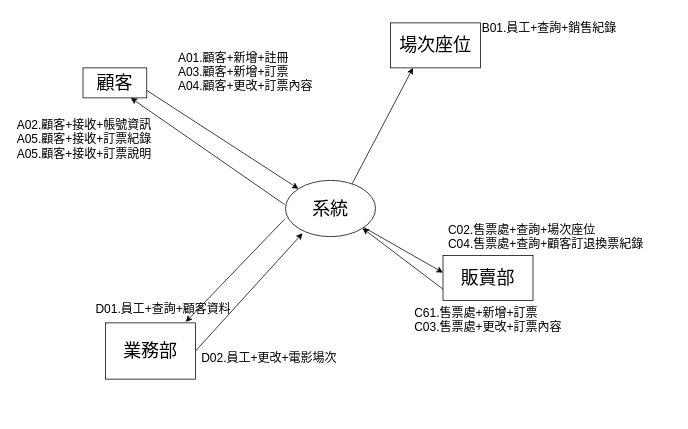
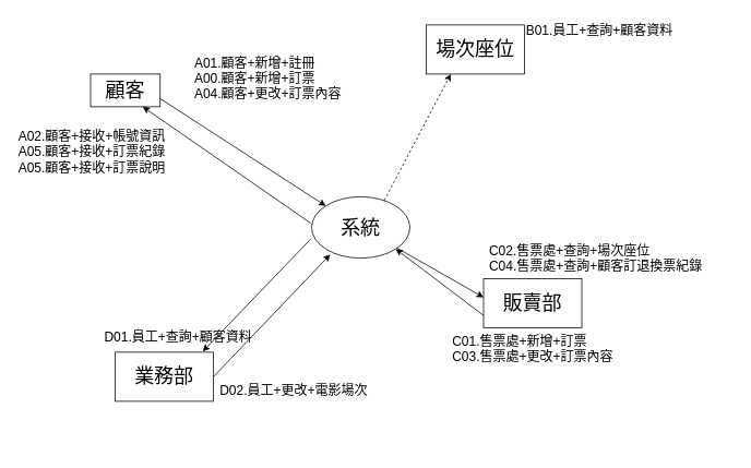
  <mxCell id="0" />
  <mxCell id="1" parent="0" />
  <mxCell id="2" value="&lt;font style=&quot;font-size: 24px&quot;&gt;顧客&lt;/font&gt;" style="rounded=0;whiteSpace=wrap;html=1;" vertex="1" parent="1"><mxGeometry x="110" y="90" width="85" height="40" as="geometry" /></mxCell>
  <mxCell id="3" value="&lt;font style=&quot;font-size: 24px&quot;&gt;場次座位&lt;/font&gt;" style="rounded=0;whiteSpace=wrap;html=1;" vertex="1" parent="1"><mxGeometry x="520" y="30" width="120" height="60" as="geometry" /></mxCell>
  <mxCell id="4" value="&lt;font style=&quot;font-size: 24px&quot;&gt;系統&lt;/font&gt;" style="ellipse;whiteSpace=wrap;html=1;aspect=fixed;" vertex="1" parent="1"><mxGeometry x="380" y="240" width="120" height="75" as="geometry" /></mxCell>
  <mxCell id="5" value="&lt;font style=&quot;font-size: 24px&quot;&gt;販賣部&lt;/font&gt;" style="rounded=0;whiteSpace=wrap;html=1;" vertex="1" parent="1"><mxGeometry x="590" y="340" width="120" height="60" as="geometry" /></mxCell>
- <mxCell id="6" value="&lt;font style=&quot;font-size: 24px&quot;&gt;業務部&lt;/font&gt;" style="rounded=0;whiteSpace=wrap;html=1;" vertex="1" parent="1"><mxGeometry x="140" y="430" width="120" height="75" as="geometry" /></mxCell>
- <mxCell id="7" value="A01.顧客+新增+註冊&lt;br&gt;A03.顧客+新增+訂票&lt;br&gt;A04.顧客+更改+訂票內容" style="text;html=1;strokeColor=none;fillColor=none;align=left;verticalAlign=top;whiteSpace=wrap;rounded=0;fontSize=16;horizontal=1;" vertex="1" parent="1"><mxGeometry x="235" y="60" width="210" height="90" as="geometry" /></mxCell>
+ <mxCell id="6" value="&lt;font style=&quot;font-size: 24px&quot;&gt;業務部&lt;/font&gt;" style="rounded=0;whiteSpace=wrap;html=1;" vertex="1" parent="1"><mxGeometry x="140" y="430" width="120" height="60" as="geometry" /></mxCell>
+ <mxCell id="7" value="A01.顧客+新增+註冊&lt;br&gt;A00.顧客+新增+訂票&lt;br&gt;A04.顧客+更改+訂票內容" style="text;html=1;strokeColor=none;fillColor=none;align=left;verticalAlign=top;whiteSpace=wrap;rounded=0;fontSize=16;horizontal=1;" vertex="1" parent="1"><mxGeometry x="235" y="60" width="210" height="90" as="geometry" /></mxCell>
  <mxCell id="8" value="A02.顧客+接收+帳號資訊&lt;br&gt;A05.顧客+接收+訂票紀錄&lt;br&gt;A05.顧客+接收+訂票說明" style="text;html=1;strokeColor=none;fillColor=none;align=left;verticalAlign=top;whiteSpace=wrap;rounded=0;fontSize=16;horizontal=1;" vertex="1" parent="1"><mxGeometry y="150" width="210" height="90" as="geometry" x="20" /></mxCell>
  <mxCell id="9" value="" style="endArrow=classic;html=1;fontSize=16;exitX=1;exitY=0.75;exitDx=0;exitDy=0;entryX=0;entryY=0;entryDx=0;entryDy=0;" edge="1" parent="1" source="2" target="4"><mxGeometry width="50" height="50" relative="1" as="geometry"><mxPoint x="410" y="350" as="sourcePoint" /><mxPoint x="460" y="300" as="targetPoint" /></mxGeometry></mxCell>
  <mxCell id="10" value="" style="endArrow=classic;html=1;fontSize=16;entryX=0.75;entryY=1;entryDx=0;entryDy=0;exitX=-0.01;exitY=0.43;exitDx=0;exitDy=0;exitPerimeter=0;" edge="1" parent="1" source="4" target="2"><mxGeometry width="50" height="50" relative="1" as="geometry"><mxPoint x="250" y="310" as="sourcePoint" /><mxPoint x="404.645" y="264.645" as="targetPoint" /></mxGeometry></mxCell>
- <mxCell id="11" value="B01.員工+查詢+銷售紀錄" style="text;html=1;strokeColor=none;fillColor=none;align=left;verticalAlign=top;whiteSpace=wrap;rounded=0;fontSize=16;horizontal=1;" vertex="1" parent="1"><mxGeometry x="640" y="20" width="210" height="90" as="geometry" /></mxCell>
- <mxCell id="12" value="" style="endArrow=classic;html=1;fontSize=16;entryX=0.25;entryY=1;entryDx=0;entryDy=0;exitX=0.74;exitY=0.06;exitDx=0;exitDy=0;exitPerimeter=0;" edge="1" parent="1" source="4" target="3"><mxGeometry width="50" height="50" relative="1" as="geometry"><mxPoint x="389" y="293" as="sourcePoint" /><mxPoint x="210" y="160" as="targetPoint" /></mxGeometry></mxCell>
+ <mxCell id="11" value="B01.員工+查詢+顧客資料" style="text;html=1;strokeColor=none;fillColor=none;align=left;verticalAlign=top;whiteSpace=wrap;rounded=0;fontSize=16;horizontal=1;" vertex="1" parent="1"><mxGeometry x="640" y="20" width="210" height="90" as="geometry" /></mxCell>
+ <mxCell id="12" value="" style="endArrow=classic;html=1;fontSize=16;entryX=0.25;entryY=1;entryDx=0;entryDy=0;exitX=0.74;exitY=0.06;exitDx=0;exitDy=0;exitPerimeter=0;dashed=1;" edge="1" parent="1" source="4" target="3"><mxGeometry width="50" height="50" relative="1" as="geometry"><mxPoint x="389" y="293" as="sourcePoint" /><mxPoint x="210" y="160" as="targetPoint" /></mxGeometry></mxCell>
  <mxCell id="13" value="C02.售票處+查詢+場次座位&lt;br&gt;C04.售票處+查詢+顧客訂退換票紀錄" style="text;html=1;strokeColor=none;fillColor=none;align=left;verticalAlign=top;whiteSpace=wrap;rounded=0;fontSize=16;horizontal=1;" vertex="1" parent="1"><mxGeometry x="595" y="290" width="300" height="90" as="geometry" /></mxCell>
- <mxCell id="14" value="C61.售票處+新增+訂票&lt;br&gt;C03.售票處+更改+訂票內容" style="text;html=1;strokeColor=none;fillColor=none;align=left;verticalAlign=top;whiteSpace=wrap;rounded=0;fontSize=16;horizontal=1;" vertex="1" parent="1"><mxGeometry x="550" y="400" width="210" height="90" as="geometry" /></mxCell>
+ <mxCell id="14" value="C01.售票處+新增+訂票&lt;br&gt;C03.售票處+更改+訂票內容" style="text;html=1;strokeColor=none;fillColor=none;align=left;verticalAlign=top;whiteSpace=wrap;rounded=0;fontSize=16;horizontal=1;" vertex="1" parent="1"><mxGeometry x="550" y="400" width="210" height="90" as="geometry" /></mxCell>
  <mxCell id="15" value="" style="endArrow=classic;html=1;fontSize=16;exitX=0;exitY=0.75;exitDx=0;exitDy=0;entryX=1;entryY=1;entryDx=0;entryDy=0;" edge="1" parent="1" source="5" target="4"><mxGeometry width="50" height="50" relative="1" as="geometry"><mxPoint x="660" y="350" as="sourcePoint" /><mxPoint x="710" y="300" as="targetPoint" /></mxGeometry></mxCell>
  <mxCell id="16" value="" style="endArrow=classic;html=1;fontSize=16;entryX=0;entryY=0.383;entryDx=0;entryDy=0;entryPerimeter=0;" edge="1" parent="1" source="4" target="5"><mxGeometry width="50" height="50" relative="1" as="geometry"><mxPoint x="600" y="270" as="sourcePoint" /><mxPoint x="710" y="300" as="targetPoint" /></mxGeometry></mxCell>
  <mxCell id="17" value="D01.員工+查詢+顧客資料&lt;br&gt;" style="text;html=1;strokeColor=none;fillColor=none;align=left;verticalAlign=top;whiteSpace=wrap;rounded=0;fontSize=16;horizontal=1;" vertex="1" parent="1"><mxGeometry x="125" y="395" width="220" height="25" as="geometry" /></mxCell>
  <mxCell id="18" value="D02.員工+更改+電影場次" style="text;html=1;strokeColor=none;fillColor=none;align=left;verticalAlign=top;whiteSpace=wrap;rounded=0;fontSize=16;horizontal=1;" vertex="1" parent="1"><mxGeometry x="266" y="460" width="260" height="90" as="geometry" /></mxCell>
  <mxCell id="19" value="" style="endArrow=classic;html=1;fontSize=16;exitX=1;exitY=0.5;exitDx=0;exitDy=0;entryX=0.19;entryY=0.94;entryDx=0;entryDy=0;entryPerimeter=0;" edge="1" parent="1" source="6" target="4"><mxGeometry width="50" height="50" relative="1" as="geometry"><mxPoint x="180" y="330" as="sourcePoint" /><mxPoint x="400" y="300" as="targetPoint" /></mxGeometry></mxCell>
  <mxCell id="20" value="" style="endArrow=classic;html=1;fontSize=16;exitX=-0.01;exitY=0.69;exitDx=0;exitDy=0;entryX=0.892;entryY=-0.017;entryDx=0;entryDy=0;entryPerimeter=0;exitPerimeter=0;" edge="1" parent="1" source="4" target="6"><mxGeometry width="50" height="50" relative="1" as="geometry"><mxPoint x="270" y="470" as="sourcePoint" /><mxPoint x="409" y="344" as="targetPoint" /></mxGeometry></mxCell>
